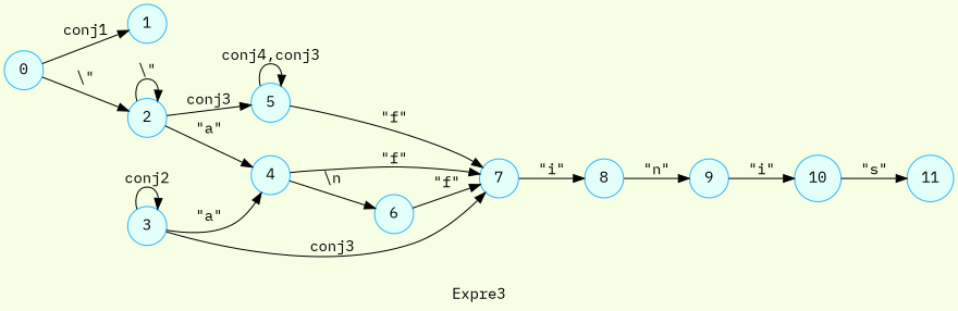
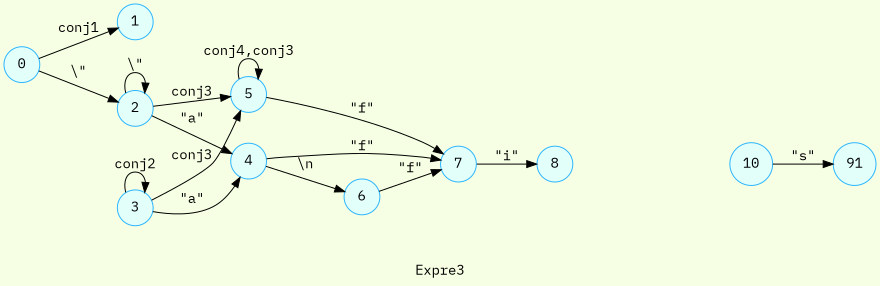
  digraph {
    bgcolor="#F6FFE3"
    fontname="IBM Plex Mono"
    label=Expre3
    rankdir=LR
    node [color="#2CB5FF" fillcolor="#E3FFFA" fontname="IBM Plex Mono" shape=circle style=filled]
    edge [fontname="IBM Plex Mono"]
    0
    1
    2
    4
    5
    3
    6
    7
    8
-   9
    10
-   11
+   11 [label=91]
    0 -> 1 [label=conj1]
    0 -> 2 [label="\\\""]
    2 -> 2 [label="\\\""]
    2 -> 4 [label="\"a\""]
    2 -> 5 [label=conj3]
    4 -> 6 [label="\\n"]
    4 -> 7 [label="\"f\""]
    5 -> 5 [label="conj4,conj3"]
    5 -> 7 [label="\"f\""]
    3 -> 4 [label="\"a\""]
-   3 -> 7 [label=conj3]
+   3 -> 5 [label=conj3]
    3 -> 3 [label=conj2]
    6 -> 7 [label="\"f\""]
    7 -> 8 [label="\"i\""]
-   8 -> 9 [label="\"n\""]
-   9 -> 10 [label="\"i\""]
    10 -> 11 [label="\"s\""]
  }
